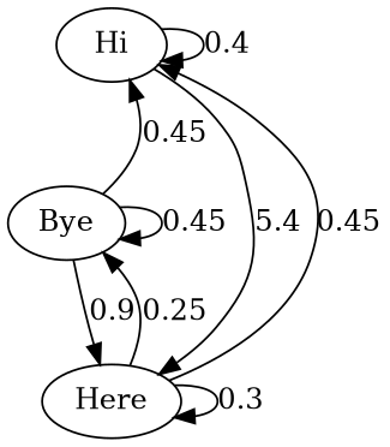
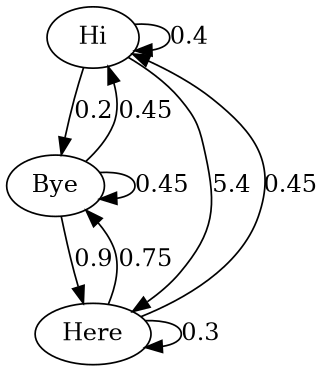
  digraph {
    edge [weight=0.45]
    Hi
    Bye
    Here
    Hi -> Hi [label=0.4 weight=0.4]
+   Hi -> Bye [label=0.2 weight=0.2]
    Hi -> Here [label=5.4 weight=0.4]
    Bye -> Hi [label=0.45]
    Bye -> Bye [label=0.45]
    Bye -> Here [label=0.9 weight=0.1]
    Here -> Hi [label=0.45]
-   Here -> Bye [label=0.25 weight=0.25]
+   Here -> Bye [label=0.75 weight=0.25]
    Here -> Here [label=0.3 weight=0.3]
  }
